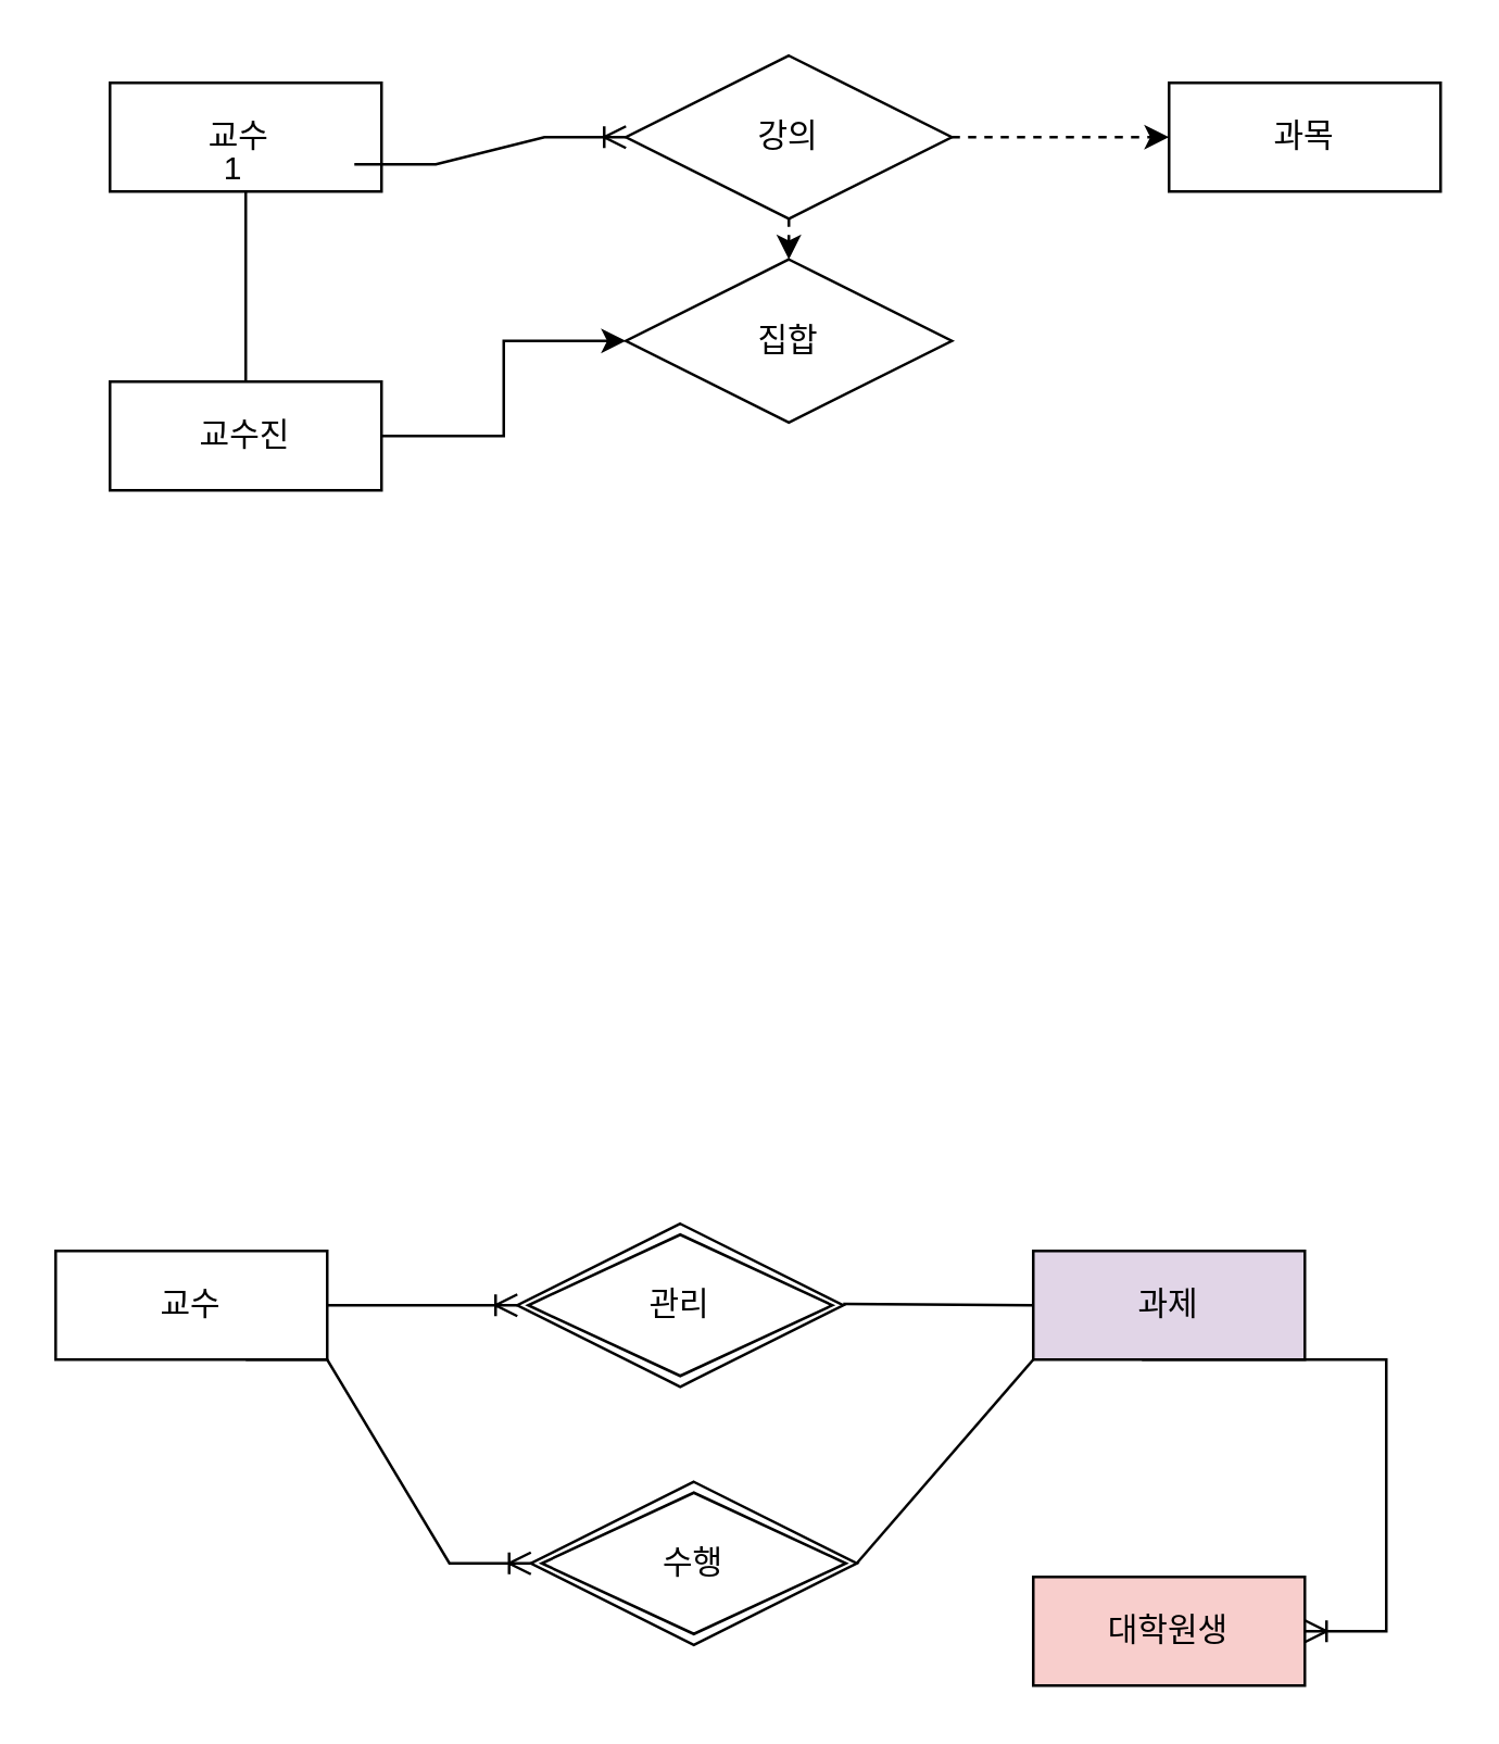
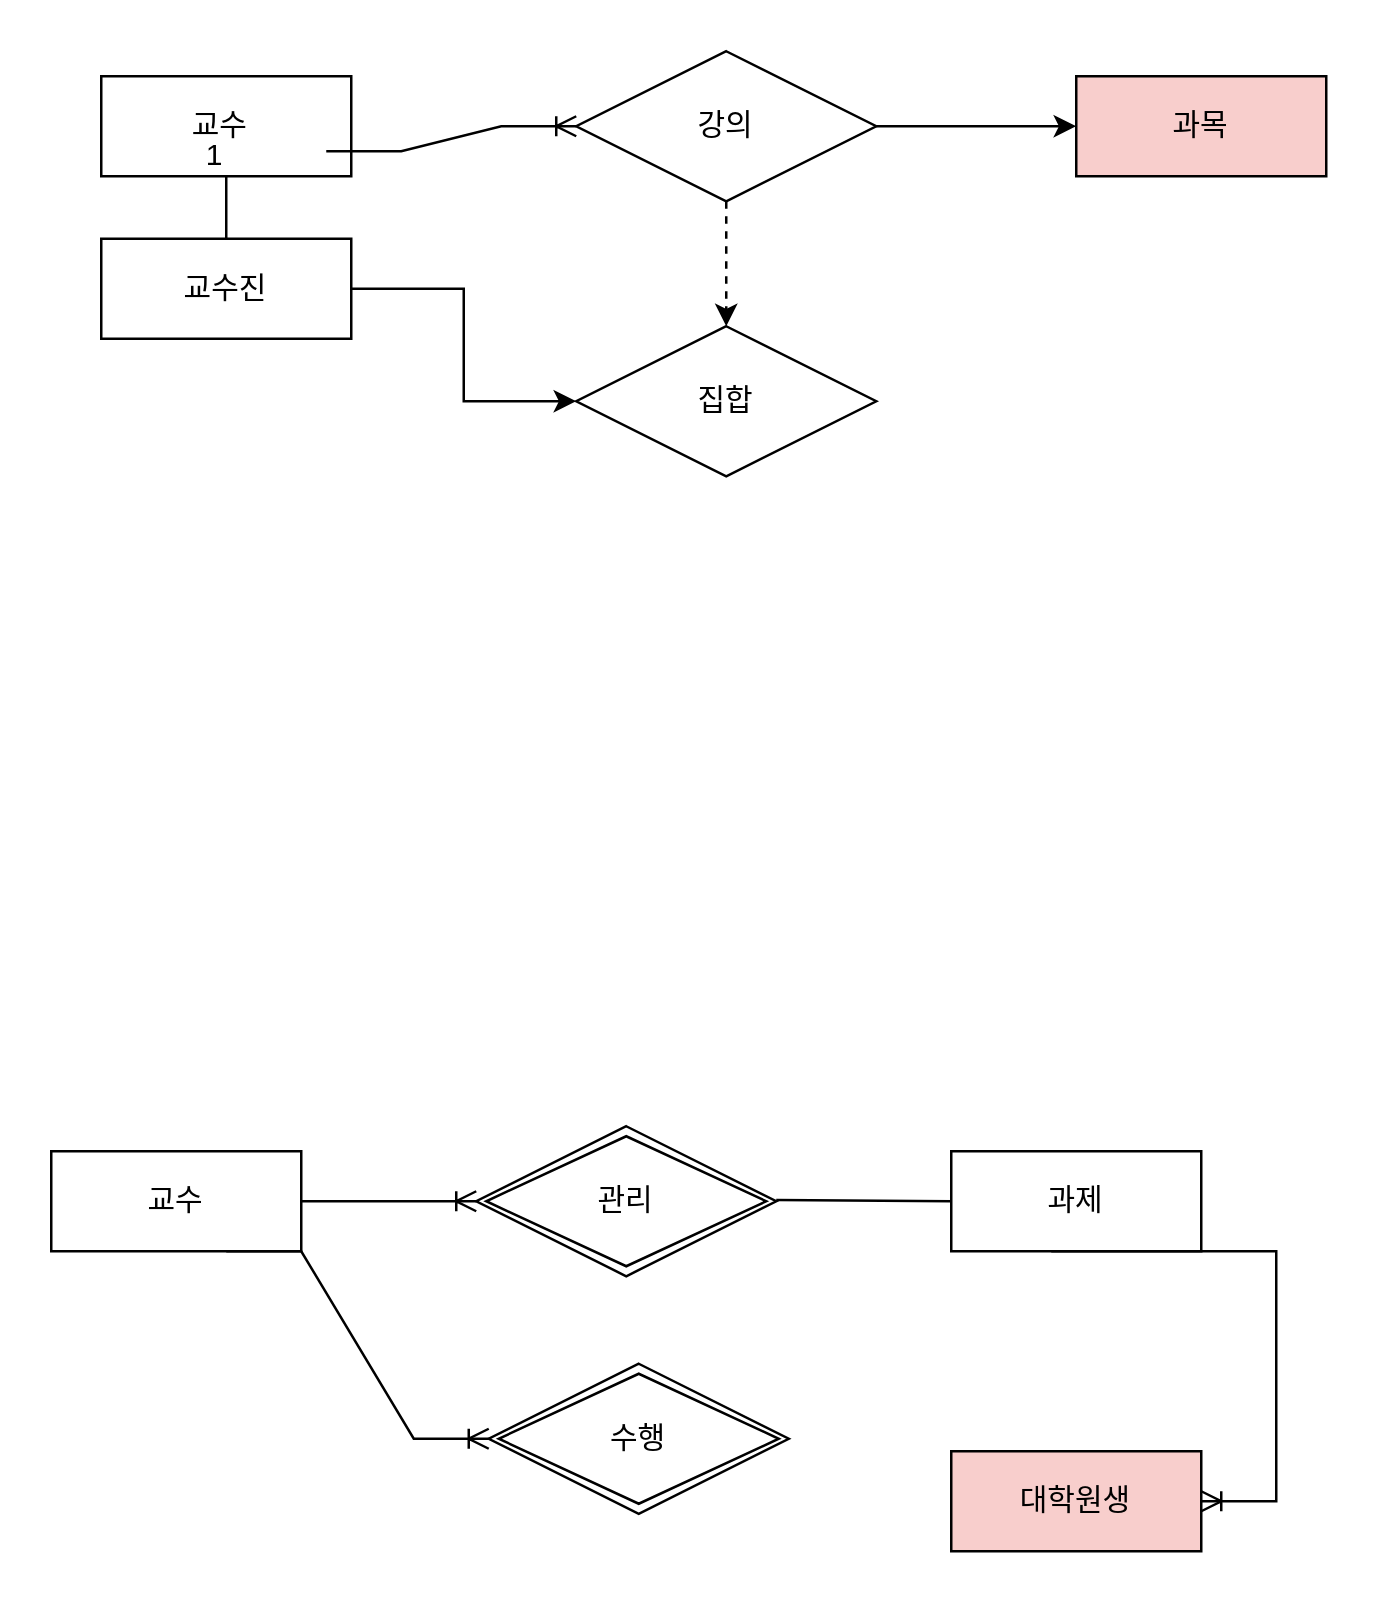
  <mxCell id="0" />
  <mxCell id="1" parent="0" />
- <mxCell id="2" value="과목" style="whiteSpace=wrap;html=1;align=center;" vertex="1" parent="1"><mxGeometry x="430" y="30" width="100" height="40" as="geometry" /></mxCell>
+ <mxCell id="2" value="과목" style="whiteSpace=wrap;html=1;align=center;fillColor=#f8cecc;" vertex="1" parent="1"><mxGeometry x="430" y="30" width="100" height="40" as="geometry" /></mxCell>
  <mxCell id="3" value="교수&lt;span style=&quot;white-space: pre;&quot;&gt;&#09;&lt;/span&gt;" style="whiteSpace=wrap;html=1;align=center;" vertex="1" parent="1"><mxGeometry x="40" y="30" width="100" height="40" as="geometry" /></mxCell>
  <mxCell id="4" style="edgeStyle=orthogonalEdgeStyle;rounded=0;orthogonalLoop=1;jettySize=auto;html=1;exitX=1;exitY=0.5;exitDx=0;exitDy=0;entryX=0;entryY=0.5;entryDx=0;entryDy=0;" edge="1" parent="1" source="5" target="9"><mxGeometry relative="1" as="geometry" /></mxCell>
- <mxCell id="5" value="교수진" style="whiteSpace=wrap;html=1;align=center;" vertex="1" parent="1"><mxGeometry x="40" y="140" width="100" height="40" as="geometry" /></mxCell>
- <mxCell id="6" style="edgeStyle=orthogonalEdgeStyle;rounded=0;orthogonalLoop=1;jettySize=auto;html=1;exitX=1;exitY=0.5;exitDx=0;exitDy=0;dashed=1;" edge="1" parent="1" source="8" target="2"><mxGeometry relative="1" as="geometry" /></mxCell>
+ <mxCell id="5" value="교수진" style="whiteSpace=wrap;html=1;align=center;" vertex="1" parent="1"><mxGeometry x="40" y="95" width="100" height="40" as="geometry" /></mxCell>
+ <mxCell id="6" style="edgeStyle=orthogonalEdgeStyle;rounded=0;orthogonalLoop=1;jettySize=auto;html=1;exitX=1;exitY=0.5;exitDx=0;exitDy=0;" edge="1" parent="1" source="8" target="2"><mxGeometry relative="1" as="geometry" /></mxCell>
  <mxCell id="7" style="edgeStyle=orthogonalEdgeStyle;rounded=0;orthogonalLoop=1;jettySize=auto;html=1;exitX=0.5;exitY=1;exitDx=0;exitDy=0;entryX=0.5;entryY=0;entryDx=0;entryDy=0;dashed=1;" edge="1" parent="1" source="8" target="9"><mxGeometry relative="1" as="geometry" /></mxCell>
  <mxCell id="8" value="강의" style="shape=rhombus;perimeter=rhombusPerimeter;whiteSpace=wrap;html=1;align=center;" vertex="1" parent="1"><mxGeometry x="230" y="20" width="120" height="60" as="geometry" /></mxCell>
- <mxCell id="9" value="집합" style="shape=rhombus;perimeter=rhombusPerimeter;whiteSpace=wrap;html=1;align=center;" vertex="1" parent="1"><mxGeometry x="230" y="95" width="120" height="60" as="geometry" /></mxCell>
+ <mxCell id="9" value="집합" style="shape=rhombus;perimeter=rhombusPerimeter;whiteSpace=wrap;html=1;align=center;" vertex="1" parent="1"><mxGeometry x="230" y="130" width="120" height="60" as="geometry" /></mxCell>
  <mxCell id="10" value="" style="endArrow=none;html=1;rounded=0;exitX=0.5;exitY=0;exitDx=0;exitDy=0;" edge="1" parent="1" source="5" target="3"><mxGeometry relative="1" as="geometry"><mxPoint x="10" y="110" as="sourcePoint" /><mxPoint x="170" y="110" as="targetPoint" /></mxGeometry></mxCell>
  <mxCell id="11" value="1" style="resizable=0;html=1;whiteSpace=wrap;align=right;verticalAlign=bottom;" connectable="0" vertex="1" parent="10"><mxGeometry x="1" relative="1" as="geometry" /></mxCell>
  <mxCell id="12" value="" style="edgeStyle=entityRelationEdgeStyle;fontSize=12;html=1;endArrow=ERoneToMany;rounded=0;entryX=0;entryY=0.5;entryDx=0;entryDy=0;" edge="1" parent="1" target="8"><mxGeometry width="100" height="100" relative="1" as="geometry"><mxPoint x="130" y="60" as="sourcePoint" /><mxPoint x="230" y="-40" as="targetPoint" /></mxGeometry></mxCell>
  <mxCell id="13" value="교수" style="whiteSpace=wrap;html=1;align=center;" vertex="1" parent="1"><mxGeometry x="20" y="460" width="100" height="40" as="geometry" /></mxCell>
- <mxCell id="14" value="과제" style="whiteSpace=wrap;html=1;align=center;fillColor=#e1d5e7;" vertex="1" parent="1"><mxGeometry x="380" y="460" width="100" height="40" as="geometry" /></mxCell>
+ <mxCell id="14" value="과제" style="whiteSpace=wrap;html=1;align=center;" vertex="1" parent="1"><mxGeometry x="380" y="460" width="100" height="40" as="geometry" /></mxCell>
  <mxCell id="15" value="대학원생" style="whiteSpace=wrap;html=1;align=center;fillColor=#f8cecc;" vertex="1" parent="1"><mxGeometry x="380" y="580" width="100" height="40" as="geometry" /></mxCell>
  <mxCell id="16" value="" style="edgeStyle=entityRelationEdgeStyle;fontSize=12;html=1;endArrow=ERoneToMany;rounded=0;entryX=0;entryY=0.5;entryDx=0;entryDy=0;" edge="1" parent="1"><mxGeometry width="100" height="100" relative="1" as="geometry"><mxPoint x="120" y="480" as="sourcePoint" /><mxPoint x="190" y="480" as="targetPoint" /></mxGeometry></mxCell>
  <mxCell id="17" value="" style="endArrow=none;html=1;rounded=0;entryX=0;entryY=0.5;entryDx=0;entryDy=0;" edge="1" parent="1" target="14"><mxGeometry relative="1" as="geometry"><mxPoint x="310" y="479.5" as="sourcePoint" /><mxPoint x="470" y="479.5" as="targetPoint" /></mxGeometry></mxCell>
  <mxCell id="18" value="" style="edgeStyle=entityRelationEdgeStyle;fontSize=12;html=1;endArrow=ERoneToMany;rounded=0;" edge="1" parent="1" target="15"><mxGeometry width="100" height="100" relative="1" as="geometry"><mxPoint x="420" y="500" as="sourcePoint" /><mxPoint x="520" y="400" as="targetPoint" /></mxGeometry></mxCell>
  <mxCell id="19" value="관리" style="shape=rhombus;double=1;perimeter=rhombusPerimeter;whiteSpace=wrap;html=1;align=center;" vertex="1" parent="1"><mxGeometry x="190" y="450" width="120" height="60" as="geometry" /></mxCell>
  <mxCell id="20" value="수행" style="shape=rhombus;double=1;perimeter=rhombusPerimeter;whiteSpace=wrap;html=1;align=center;" vertex="1" parent="1"><mxGeometry x="195" y="545" width="120" height="60" as="geometry" /></mxCell>
  <mxCell id="21" value="" style="edgeStyle=entityRelationEdgeStyle;fontSize=12;html=1;endArrow=ERoneToMany;rounded=0;entryX=0;entryY=0.5;entryDx=0;entryDy=0;" edge="1" parent="1" target="20"><mxGeometry width="100" height="100" relative="1" as="geometry"><mxPoint x="90" y="500" as="sourcePoint" /><mxPoint x="160" y="500" as="targetPoint" /><Array as="points"><mxPoint x="100" y="540" /></Array></mxGeometry></mxCell>
- <mxCell id="22" value="" style="endArrow=none;html=1;rounded=0;entryX=1;entryY=0.5;entryDx=0;entryDy=0;exitX=0;exitY=1;exitDx=0;exitDy=0;" edge="1" parent="1" source="14" target="20"><mxGeometry relative="1" as="geometry"><mxPoint x="330" y="540" as="sourcePoint" /><mxPoint x="260" y="540" as="targetPoint" /></mxGeometry></mxCell>
